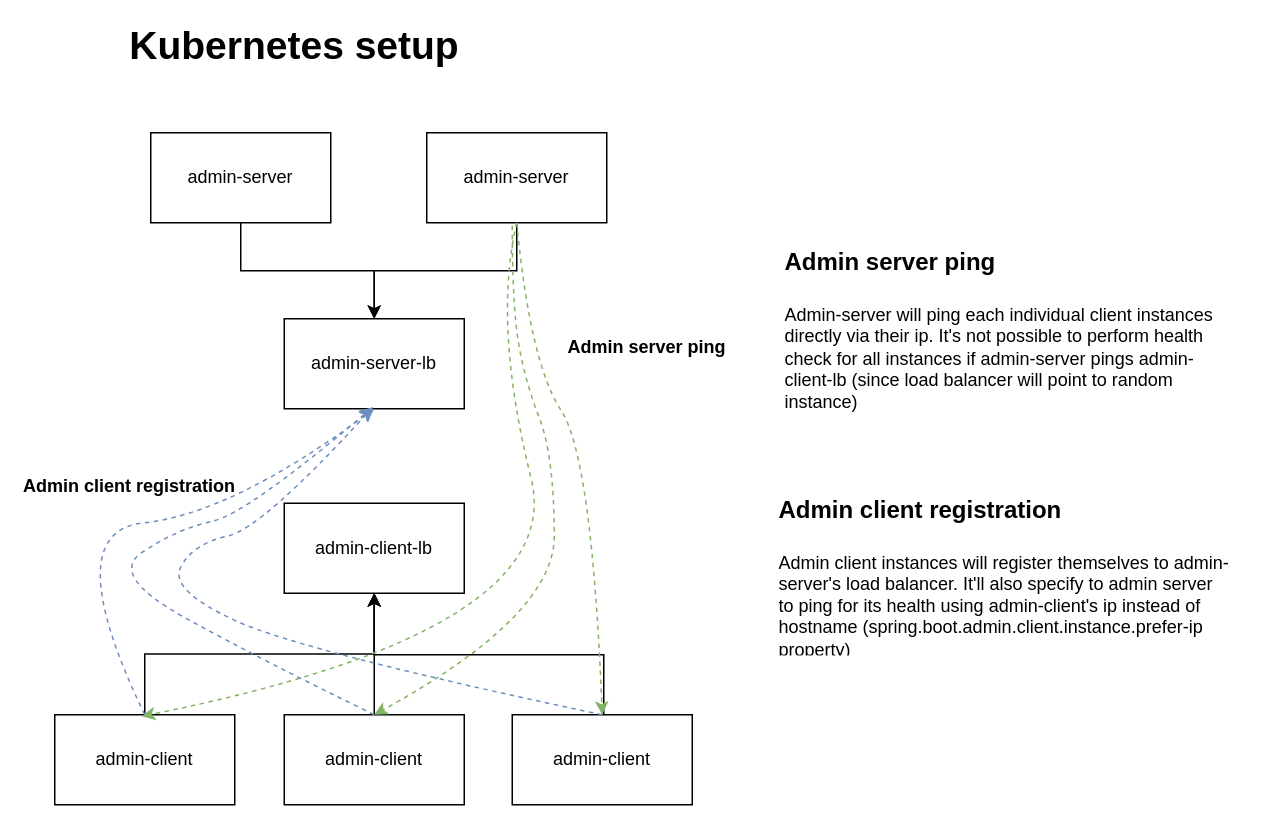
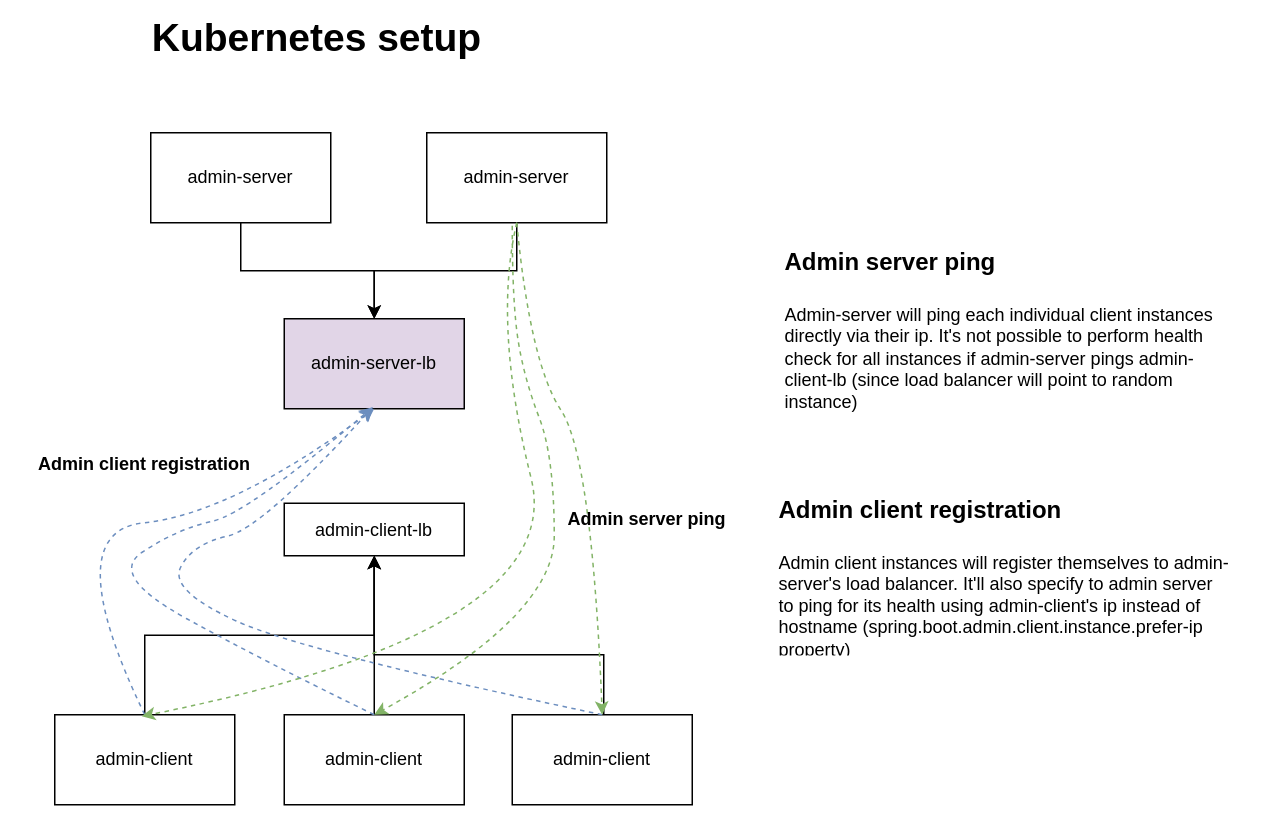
  <mxCell id="0" />
  <mxCell id="1" parent="0" />
- <mxCell id="2" value="admin-client-lb" style="rounded=0;whiteSpace=wrap;html=1;" vertex="1" parent="1"><mxGeometry x="189" y="335" width="120" height="60" as="geometry" /></mxCell>
+ <mxCell id="2" value="admin-client-lb" style="rounded=0;whiteSpace=wrap;html=1;" vertex="1" parent="1"><mxGeometry x="189" y="335" width="120" height="35" as="geometry" /></mxCell>
  <mxCell id="3" style="edgeStyle=orthogonalEdgeStyle;rounded=0;orthogonalLoop=1;jettySize=auto;html=1;entryX=0.5;entryY=1;entryDx=0;entryDy=0;exitX=0.5;exitY=0;exitDx=0;exitDy=0;" edge="1" parent="1" source="4" target="2"><mxGeometry relative="1" as="geometry" /></mxCell>
  <mxCell id="4" value="admin-client" style="rounded=0;whiteSpace=wrap;html=1;" vertex="1" parent="1"><mxGeometry x="36" y="476" width="120" height="60" as="geometry" /></mxCell>
  <mxCell id="5" style="edgeStyle=orthogonalEdgeStyle;rounded=0;orthogonalLoop=1;jettySize=auto;html=1;entryX=0.5;entryY=1;entryDx=0;entryDy=0;" edge="1" parent="1" source="6" target="2"><mxGeometry relative="1" as="geometry" /></mxCell>
  <mxCell id="6" value="admin-client" style="rounded=0;whiteSpace=wrap;html=1;" vertex="1" parent="1"><mxGeometry x="189" y="476" width="120" height="60" as="geometry" /></mxCell>
  <mxCell id="7" value="&lt;h1&gt;&lt;font style=&quot;font-size: 16px&quot;&gt;Admin client registration&lt;/font&gt;&lt;/h1&gt;&lt;p&gt;Admin client instances will register themselves to admin-server's load balancer. It'll also specify to admin server to ping for its health using admin-client's ip instead of hostname (spring.boot.admin.client.instance.prefer-ip property)&lt;/p&gt;" style="text;html=1;strokeColor=none;fillColor=none;spacing=5;spacingTop=-20;whiteSpace=wrap;overflow=hidden;rounded=0;" vertex="1" parent="1"><mxGeometry x="514" y="317" width="310" height="120" as="geometry" /></mxCell>
  <mxCell id="8" value="&lt;h1&gt;&lt;font style=&quot;font-size: 16px&quot;&gt;Admin server ping&lt;/font&gt;&lt;/h1&gt;&lt;p&gt;&lt;font style=&quot;font-size: 12px&quot;&gt;Admin-server will ping each individual client instances directly via their ip. It's not possible to perform health check for all instances if admin-server pings admin-client-lb (since load balancer will point to random instance)&lt;/font&gt;&lt;/p&gt;" style="text;html=1;strokeColor=none;fillColor=none;spacing=5;spacingTop=-20;whiteSpace=wrap;overflow=hidden;rounded=0;" vertex="1" parent="1"><mxGeometry x="517.5" y="152" width="303" height="130" as="geometry" /></mxCell>
- <mxCell id="9" value="&lt;b&gt;&lt;font style=&quot;font-size: 26px&quot;&gt;Kubernetes setup&lt;/font&gt;&lt;/b&gt;" style="text;html=1;strokeColor=none;fillColor=none;align=center;verticalAlign=middle;whiteSpace=wrap;rounded=0;" vertex="1" parent="1"><mxGeometry x="36" y="20" width="320" height="20" as="geometry" /></mxCell>
+ <mxCell id="9" value="&lt;b&gt;&lt;font style=&quot;font-size: 26px&quot;&gt;Kubernetes setup&lt;/font&gt;&lt;/b&gt;" style="text;html=1;strokeColor=none;fillColor=none;align=center;verticalAlign=middle;whiteSpace=wrap;rounded=0;" vertex="1" parent="1"><mxGeometry x="51" y="15" width="320" height="20" as="geometry" /></mxCell>
  <mxCell id="10" style="edgeStyle=orthogonalEdgeStyle;rounded=0;orthogonalLoop=1;jettySize=auto;html=1;entryX=0.5;entryY=1;entryDx=0;entryDy=0;" edge="1" parent="1" source="11" target="2"><mxGeometry relative="1" as="geometry"><Array as="points"><mxPoint x="402" y="436" /><mxPoint x="249" y="436" /></Array></mxGeometry></mxCell>
  <mxCell id="11" value="admin-client" style="rounded=0;whiteSpace=wrap;html=1;" vertex="1" parent="1"><mxGeometry x="341" y="476" width="120" height="60" as="geometry" /></mxCell>
  <mxCell id="12" style="edgeStyle=orthogonalEdgeStyle;rounded=0;orthogonalLoop=1;jettySize=auto;html=1;entryX=0.5;entryY=0;entryDx=0;entryDy=0;" edge="1" parent="1" source="13" target="16"><mxGeometry relative="1" as="geometry" /></mxCell>
  <mxCell id="13" value="admin-server" style="rounded=0;whiteSpace=wrap;html=1;" vertex="1" parent="1"><mxGeometry x="100" y="88" width="120" height="60" as="geometry" /></mxCell>
  <mxCell id="14" style="edgeStyle=orthogonalEdgeStyle;rounded=0;orthogonalLoop=1;jettySize=auto;html=1;entryX=0.5;entryY=0;entryDx=0;entryDy=0;" edge="1" parent="1" source="15" target="16"><mxGeometry relative="1" as="geometry" /></mxCell>
  <mxCell id="15" value="admin-server" style="rounded=0;whiteSpace=wrap;html=1;" vertex="1" parent="1"><mxGeometry x="284" y="88" width="120" height="60" as="geometry" /></mxCell>
- <mxCell id="16" value="admin-server-lb" style="rounded=0;whiteSpace=wrap;html=1;" vertex="1" parent="1"><mxGeometry x="189" y="212" width="120" height="60" as="geometry" /></mxCell>
+ <mxCell id="16" value="admin-server-lb" style="rounded=0;whiteSpace=wrap;html=1;fillColor=#e1d5e7;" vertex="1" parent="1"><mxGeometry x="189" y="212" width="120" height="60" as="geometry" /></mxCell>
  <mxCell id="17" value="" style="curved=1;endArrow=classic;html=1;dashed=1;exitX=0.5;exitY=0;exitDx=0;exitDy=0;entryX=0.5;entryY=1;entryDx=0;entryDy=0;fillColor=#dae8fc;strokeColor=#6c8ebf;" edge="1" parent="1" source="4" target="16"><mxGeometry width="50" height="50" relative="1" as="geometry"><mxPoint x="387" y="334" as="sourcePoint" /><mxPoint x="437" y="284" as="targetPoint" /><Array as="points"><mxPoint x="37" y="354" /><mxPoint x="154" y="342" /></Array></mxGeometry></mxCell>
  <mxCell id="18" value="" style="curved=1;endArrow=classic;html=1;dashed=1;exitX=0.5;exitY=0;exitDx=0;exitDy=0;fillColor=#dae8fc;strokeColor=#6c8ebf;" edge="1" parent="1" source="6"><mxGeometry width="50" height="50" relative="1" as="geometry"><mxPoint x="106" y="486" as="sourcePoint" /><mxPoint x="248" y="271" as="targetPoint" /><Array as="points"><mxPoint x="177" y="441" /><mxPoint x="71" y="383" /><mxPoint x="118" y="352" /><mxPoint x="164" y="342" /></Array></mxGeometry></mxCell>
  <mxCell id="19" value="" style="curved=1;endArrow=classic;html=1;dashed=1;exitX=0.5;exitY=0;exitDx=0;exitDy=0;fillColor=#dae8fc;strokeColor=#6c8ebf;" edge="1" parent="1" source="11"><mxGeometry width="50" height="50" relative="1" as="geometry"><mxPoint x="259" y="486" as="sourcePoint" /><mxPoint x="248" y="271" as="targetPoint" /><Array as="points"><mxPoint x="202" y="434" /><mxPoint x="112" y="393" /><mxPoint x="128" y="362" /><mxPoint x="174" y="352" /></Array></mxGeometry></mxCell>
- <mxCell id="20" value="&lt;b&gt;Admin client registration&lt;/b&gt;" style="text;html=1;strokeColor=none;fillColor=none;align=center;verticalAlign=middle;whiteSpace=wrap;rounded=0;" vertex="1" parent="1"><mxGeometry x="10" y="314" width="152" height="20" as="geometry" /></mxCell>
+ <mxCell id="20" value="&lt;b&gt;Admin client registration&lt;/b&gt;" style="text;html=1;strokeColor=none;fillColor=none;align=center;verticalAlign=middle;whiteSpace=wrap;rounded=0;" vertex="1" parent="1"><mxGeometry x="20" y="299" width="152" height="20" as="geometry" /></mxCell>
  <mxCell id="21" value="" style="curved=1;endArrow=classic;html=1;dashed=1;entryX=0.5;entryY=0;entryDx=0;entryDy=0;fillColor=#d5e8d4;strokeColor=#82b366;" edge="1" parent="1" target="11"><mxGeometry width="50" height="50" relative="1" as="geometry"><mxPoint x="344" y="148" as="sourcePoint" /><mxPoint x="437" y="270" as="targetPoint" /><Array as="points"><mxPoint x="353" y="242" /><mxPoint x="394" y="304" /></Array></mxGeometry></mxCell>
  <mxCell id="22" value="" style="curved=1;endArrow=classic;html=1;dashed=1;entryX=0.5;entryY=0;entryDx=0;entryDy=0;fillColor=#d5e8d4;strokeColor=#82b366;" edge="1" parent="1" target="6"><mxGeometry width="50" height="50" relative="1" as="geometry"><mxPoint x="341" y="150" as="sourcePoint" /><mxPoint x="411" y="486" as="targetPoint" /><Array as="points"><mxPoint x="341" y="202" /><mxPoint x="349" y="252" /><mxPoint x="369" y="304" /><mxPoint x="369" y="410" /></Array></mxGeometry></mxCell>
  <mxCell id="23" value="" style="curved=1;endArrow=classic;html=1;dashed=1;fillColor=#d5e8d4;strokeColor=#82b366;exitX=0.5;exitY=1;exitDx=0;exitDy=0;" edge="1" parent="1" source="15"><mxGeometry width="50" height="50" relative="1" as="geometry"><mxPoint x="351" y="160" as="sourcePoint" /><mxPoint x="94" y="477" as="targetPoint" /><Array as="points"><mxPoint x="328" y="216" /><mxPoint x="379" y="420" /></Array></mxGeometry></mxCell>
- <mxCell id="24" value="&lt;b&gt;Admin server ping&lt;/b&gt;" style="text;html=1;strokeColor=none;fillColor=none;align=center;verticalAlign=middle;whiteSpace=wrap;rounded=0;" vertex="1" parent="1"><mxGeometry x="355" y="221" width="152" height="20" as="geometry" /></mxCell>
+ <mxCell id="24" value="&lt;b&gt;Admin server ping&lt;/b&gt;" style="text;html=1;strokeColor=none;fillColor=none;align=center;verticalAlign=middle;whiteSpace=wrap;rounded=0;" vertex="1" parent="1"><mxGeometry x="355" y="336" width="152" height="20" as="geometry" /></mxCell>
